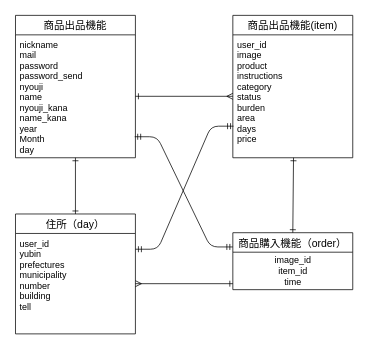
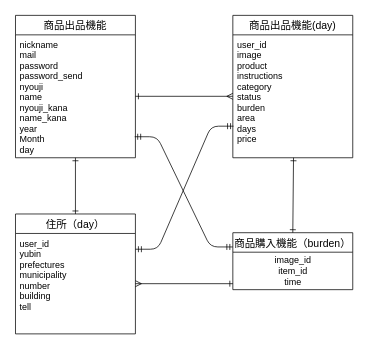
  <mxCell id="0" />
  <mxCell id="1" parent="0" />
- <mxCell id="2" value="商品購入機能（order）" style="swimlane;fontStyle=0;childLayout=stackLayout;horizontal=1;startSize=26;horizontalStack=0;resizeParent=1;resizeParentMax=0;resizeLast=0;collapsible=1;marginBottom=0;align=center;fontSize=14;" vertex="1" parent="1"><mxGeometry x="310" y="310" width="160" height="76" as="geometry" /></mxCell>
+ <mxCell id="2" value="商品購入機能（burden）" style="swimlane;fontStyle=0;childLayout=stackLayout;horizontal=1;startSize=26;horizontalStack=0;resizeParent=1;resizeParentMax=0;resizeLast=0;collapsible=1;marginBottom=0;align=center;fontSize=14;" vertex="1" parent="1"><mxGeometry x="310" y="310" width="160" height="76" as="geometry" /></mxCell>
  <mxCell id="3" value="image_id&lt;br&gt;item_id&lt;br&gt;time" style="text;html=1;align=center;verticalAlign=middle;resizable=0;points=[];autosize=1;" vertex="1" parent="2"><mxGeometry y="26" width="160" height="50" as="geometry" /></mxCell>
- <mxCell id="4" value="商品出品機能(item)" style="swimlane;fontStyle=0;childLayout=stackLayout;horizontal=1;startSize=26;horizontalStack=0;resizeParent=1;resizeParentMax=0;resizeLast=0;collapsible=1;marginBottom=0;align=center;fontSize=14;" vertex="1" parent="1"><mxGeometry x="310" y="20" width="160" height="190" as="geometry" /></mxCell>
+ <mxCell id="4" value="商品出品機能(day)" style="swimlane;fontStyle=0;childLayout=stackLayout;horizontal=1;startSize=26;horizontalStack=0;resizeParent=1;resizeParentMax=0;resizeLast=0;collapsible=1;marginBottom=0;align=center;fontSize=14;" vertex="1" parent="1"><mxGeometry x="310" y="20" width="160" height="190" as="geometry" /></mxCell>
  <mxCell id="5" value="user_id&#10;image&#10;product&#10;instructions&#10;category&#10;status&#10;burden&#10;area&#10;days&#10;price" style="text;strokeColor=none;fillColor=none;spacingLeft=4;spacingRight=4;overflow=hidden;rotatable=0;points=[[0,0.5],[1,0.5]];portConstraint=eastwest;fontSize=12;" vertex="1" parent="4"><mxGeometry y="26" width="160" height="164" as="geometry" /></mxCell>
  <mxCell id="6" value="" style="endArrow=ERmany;html=1;rounded=0;exitX=1;exitY=0.5;exitDx=0;exitDy=0;startArrow=ERone;startFill=0;endFill=0;entryX=0;entryY=0.5;entryDx=0;entryDy=0;" edge="1" parent="1" source="9" target="5"><mxGeometry relative="1" as="geometry"><mxPoint x="180" y="138" as="sourcePoint" /><mxPoint x="308" y="142" as="targetPoint" /></mxGeometry></mxCell>
  <mxCell id="7" value="" style="endArrow=ERone;html=1;rounded=0;exitX=0.506;exitY=1;exitDx=0;exitDy=0;exitPerimeter=0;entryX=0.5;entryY=0;entryDx=0;entryDy=0;startArrow=ERone;startFill=0;endFill=0;" edge="1" parent="1" source="5" target="2"><mxGeometry relative="1" as="geometry"><mxPoint x="370" y="210" as="sourcePoint" /><mxPoint x="390" y="260" as="targetPoint" /></mxGeometry></mxCell>
  <mxCell id="8" value="商品出品機能" style="swimlane;fontStyle=0;childLayout=stackLayout;horizontal=1;startSize=26;horizontalStack=0;resizeParent=1;resizeParentMax=0;resizeLast=0;collapsible=1;marginBottom=0;align=center;fontSize=14;" vertex="1" parent="1"><mxGeometry x="20" y="20" width="160" height="190" as="geometry" /></mxCell>
  <mxCell id="9" value="nickname&#10;mail&#10;password&#10;password_send&#10;nyouji&#10;name&#10;nyouji_kana&#10;name_kana&#10;year&#10;Month&#10;day&#10;&#10;&#10;" style="text;strokeColor=none;fillColor=none;spacingLeft=4;spacingRight=4;overflow=hidden;rotatable=0;points=[[0,0.5],[1,0.5]];portConstraint=eastwest;fontSize=12;" vertex="1" parent="8"><mxGeometry y="26" width="160" height="164" as="geometry" /></mxCell>
  <mxCell id="10" value="住所（day）" style="swimlane;fontStyle=0;childLayout=stackLayout;horizontal=1;startSize=26;horizontalStack=0;resizeParent=1;resizeParentMax=0;resizeLast=0;collapsible=1;marginBottom=0;align=center;fontSize=14;" vertex="1" parent="1"><mxGeometry x="20" y="285" width="160" height="160" as="geometry" /></mxCell>
  <mxCell id="11" value="user_id&#10;yubin&#10;prefectures&#10;municipality&#10;number&#10;building&#10;tell&#10;" style="text;strokeColor=none;fillColor=none;spacingLeft=4;spacingRight=4;overflow=hidden;rotatable=0;points=[[0,0.5],[1,0.5]];portConstraint=eastwest;fontSize=12;" vertex="1" parent="10"><mxGeometry y="26" width="160" height="134" as="geometry" /></mxCell>
  <mxCell id="12" value="" style="endArrow=ERone;html=1;rounded=0;exitX=0.5;exitY=0;exitDx=0;exitDy=0;startArrow=ERone;startFill=0;endFill=0;" edge="1" parent="1" source="10" target="9"><mxGeometry relative="1" as="geometry"><mxPoint x="190" y="240" as="sourcePoint" /><mxPoint x="350" y="240" as="targetPoint" /></mxGeometry></mxCell>
  <mxCell id="13" value="" style="endArrow=ERone;html=1;rounded=0;exitX=1;exitY=0.5;exitDx=0;exitDy=0;startArrow=ERmany;startFill=0;endFill=0;" edge="1" parent="1" source="11"><mxGeometry relative="1" as="geometry"><mxPoint x="190" y="240" as="sourcePoint" /><mxPoint x="310" y="378" as="targetPoint" /></mxGeometry></mxCell>
  <mxCell id="14" value="" style="edgeStyle=entityRelationEdgeStyle;fontSize=12;html=1;endArrow=ERmandOne;startArrow=ERmandOne;exitX=1;exitY=0.157;exitDx=0;exitDy=0;exitPerimeter=0;entryX=0.006;entryY=0.743;entryDx=0;entryDy=0;entryPerimeter=0;" edge="1" parent="1" source="11" target="5"><mxGeometry width="100" height="100" relative="1" as="geometry"><mxPoint x="220" y="290" as="sourcePoint" /><mxPoint x="320" y="190" as="targetPoint" /></mxGeometry></mxCell>
  <mxCell id="15" value="" style="edgeStyle=entityRelationEdgeStyle;fontSize=12;html=1;endArrow=ERmandOne;startArrow=ERmandOne;entryX=0;entryY=0.25;entryDx=0;entryDy=0;exitX=0.994;exitY=0.829;exitDx=0;exitDy=0;exitPerimeter=0;" edge="1" parent="1" source="9" target="2"><mxGeometry width="100" height="100" relative="1" as="geometry"><mxPoint x="220" y="290" as="sourcePoint" /><mxPoint x="320" y="190" as="targetPoint" /></mxGeometry></mxCell>
